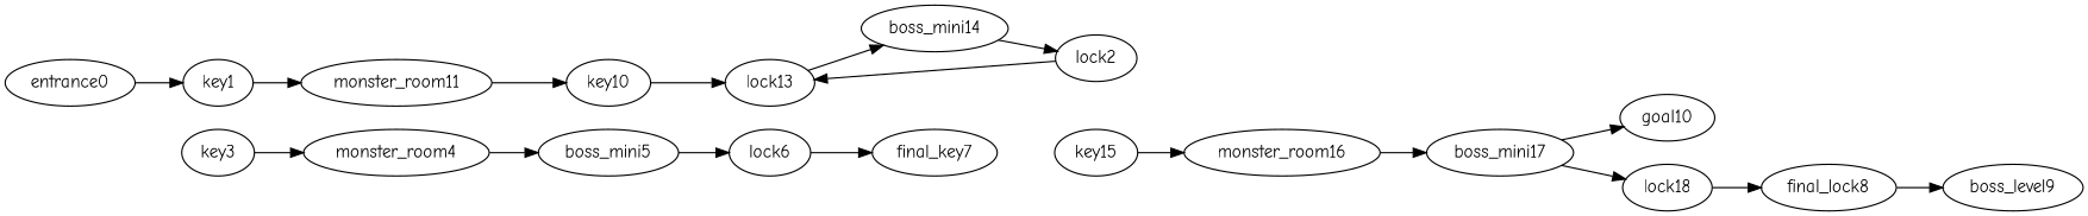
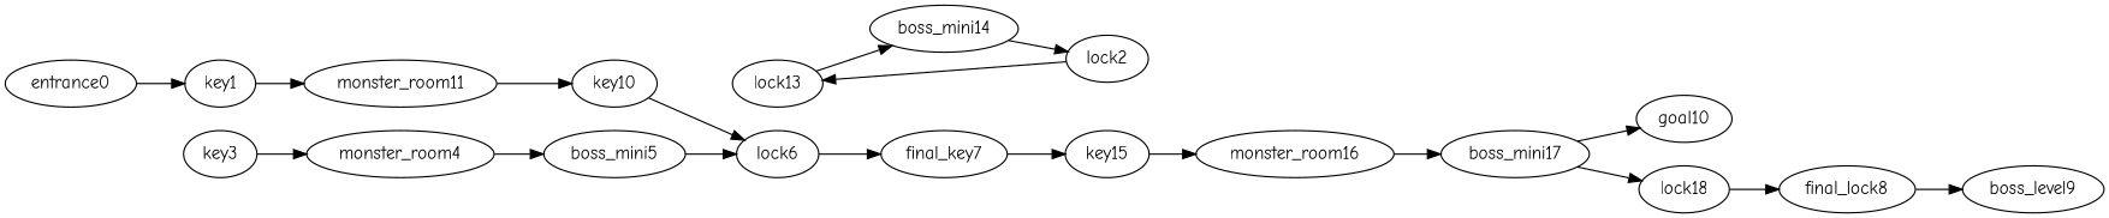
  digraph {
    fontname="Comic Neue"
    rankdir=LR
    node [fontname="Comic Neue"]
    edge [fontname="Comic Neue"]
    entrance0
    key1
    monster_room11
    n4 [label=key10]
    lock13
    lock2
    key3
    monster_room4
    boss_mini5
    lock6
    final_key7
    key15
    monster_room16
    boss_mini17
    final_lock8
    boss_level9
    boss_mini14
    goal10
    lock18
    entrance0 -> key1
    key1 -> monster_room11
    monster_room11 -> n4
-   n4 -> lock13
+   n4 -> lock6
    lock13 -> boss_mini14
    lock2 -> lock13
    key3 -> monster_room4
    monster_room4 -> boss_mini5
    boss_mini5 -> lock6
    lock6 -> final_key7
+   final_key7 -> key15
    key15 -> monster_room16
    monster_room16 -> boss_mini17
    boss_mini17 -> goal10
    boss_mini17 -> lock18
    final_lock8 -> boss_level9
    boss_mini14 -> lock2
    lock18 -> final_lock8
  }
